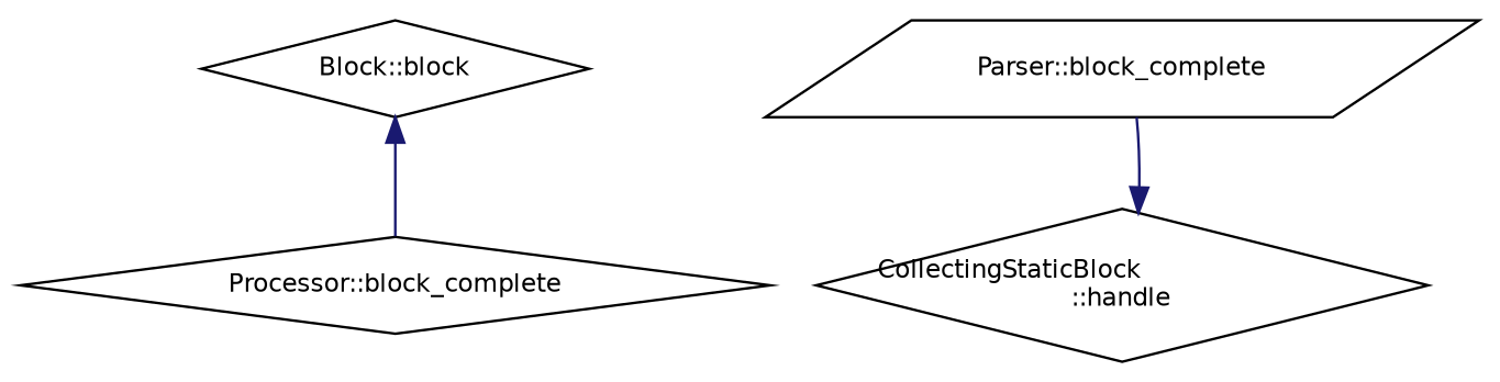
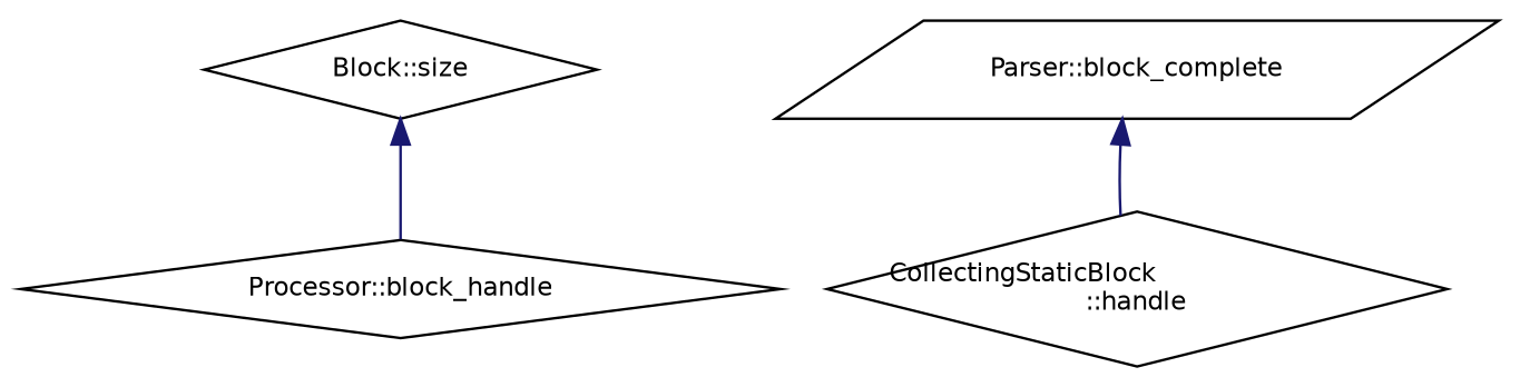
  digraph {
    rankdir=TB
    node [color=black fillcolor=white fontname=Helvetica fontsize=10 shape=diamond style=filled]
    edge [color=midnightblue dir=back fontname=Helvetica fontsize=10 labelfontname=Helvetica labelfontsize=10 style=solid]
-   n1 [fontcolor=black height=0.2 label="Block::block" width=0.4]
-   n2 [height=0.2 label="Processor::block_complete" width=0.4]
+   n1 [fontcolor=black height=0.2 label="Block::size" width=0.4]
+   n2 [height=0.2 label="Processor::block_handle" width=0.4]
    n3 [height=0.2 label="Parser::block_complete" shape=parallelogram width=0.4]
    n4 [height=0.2 label="CollectingStaticBlock\l::handle" width=0.4]
    n1 -> n2
-   n4 -> n3
+   n3 -> n4
  }
